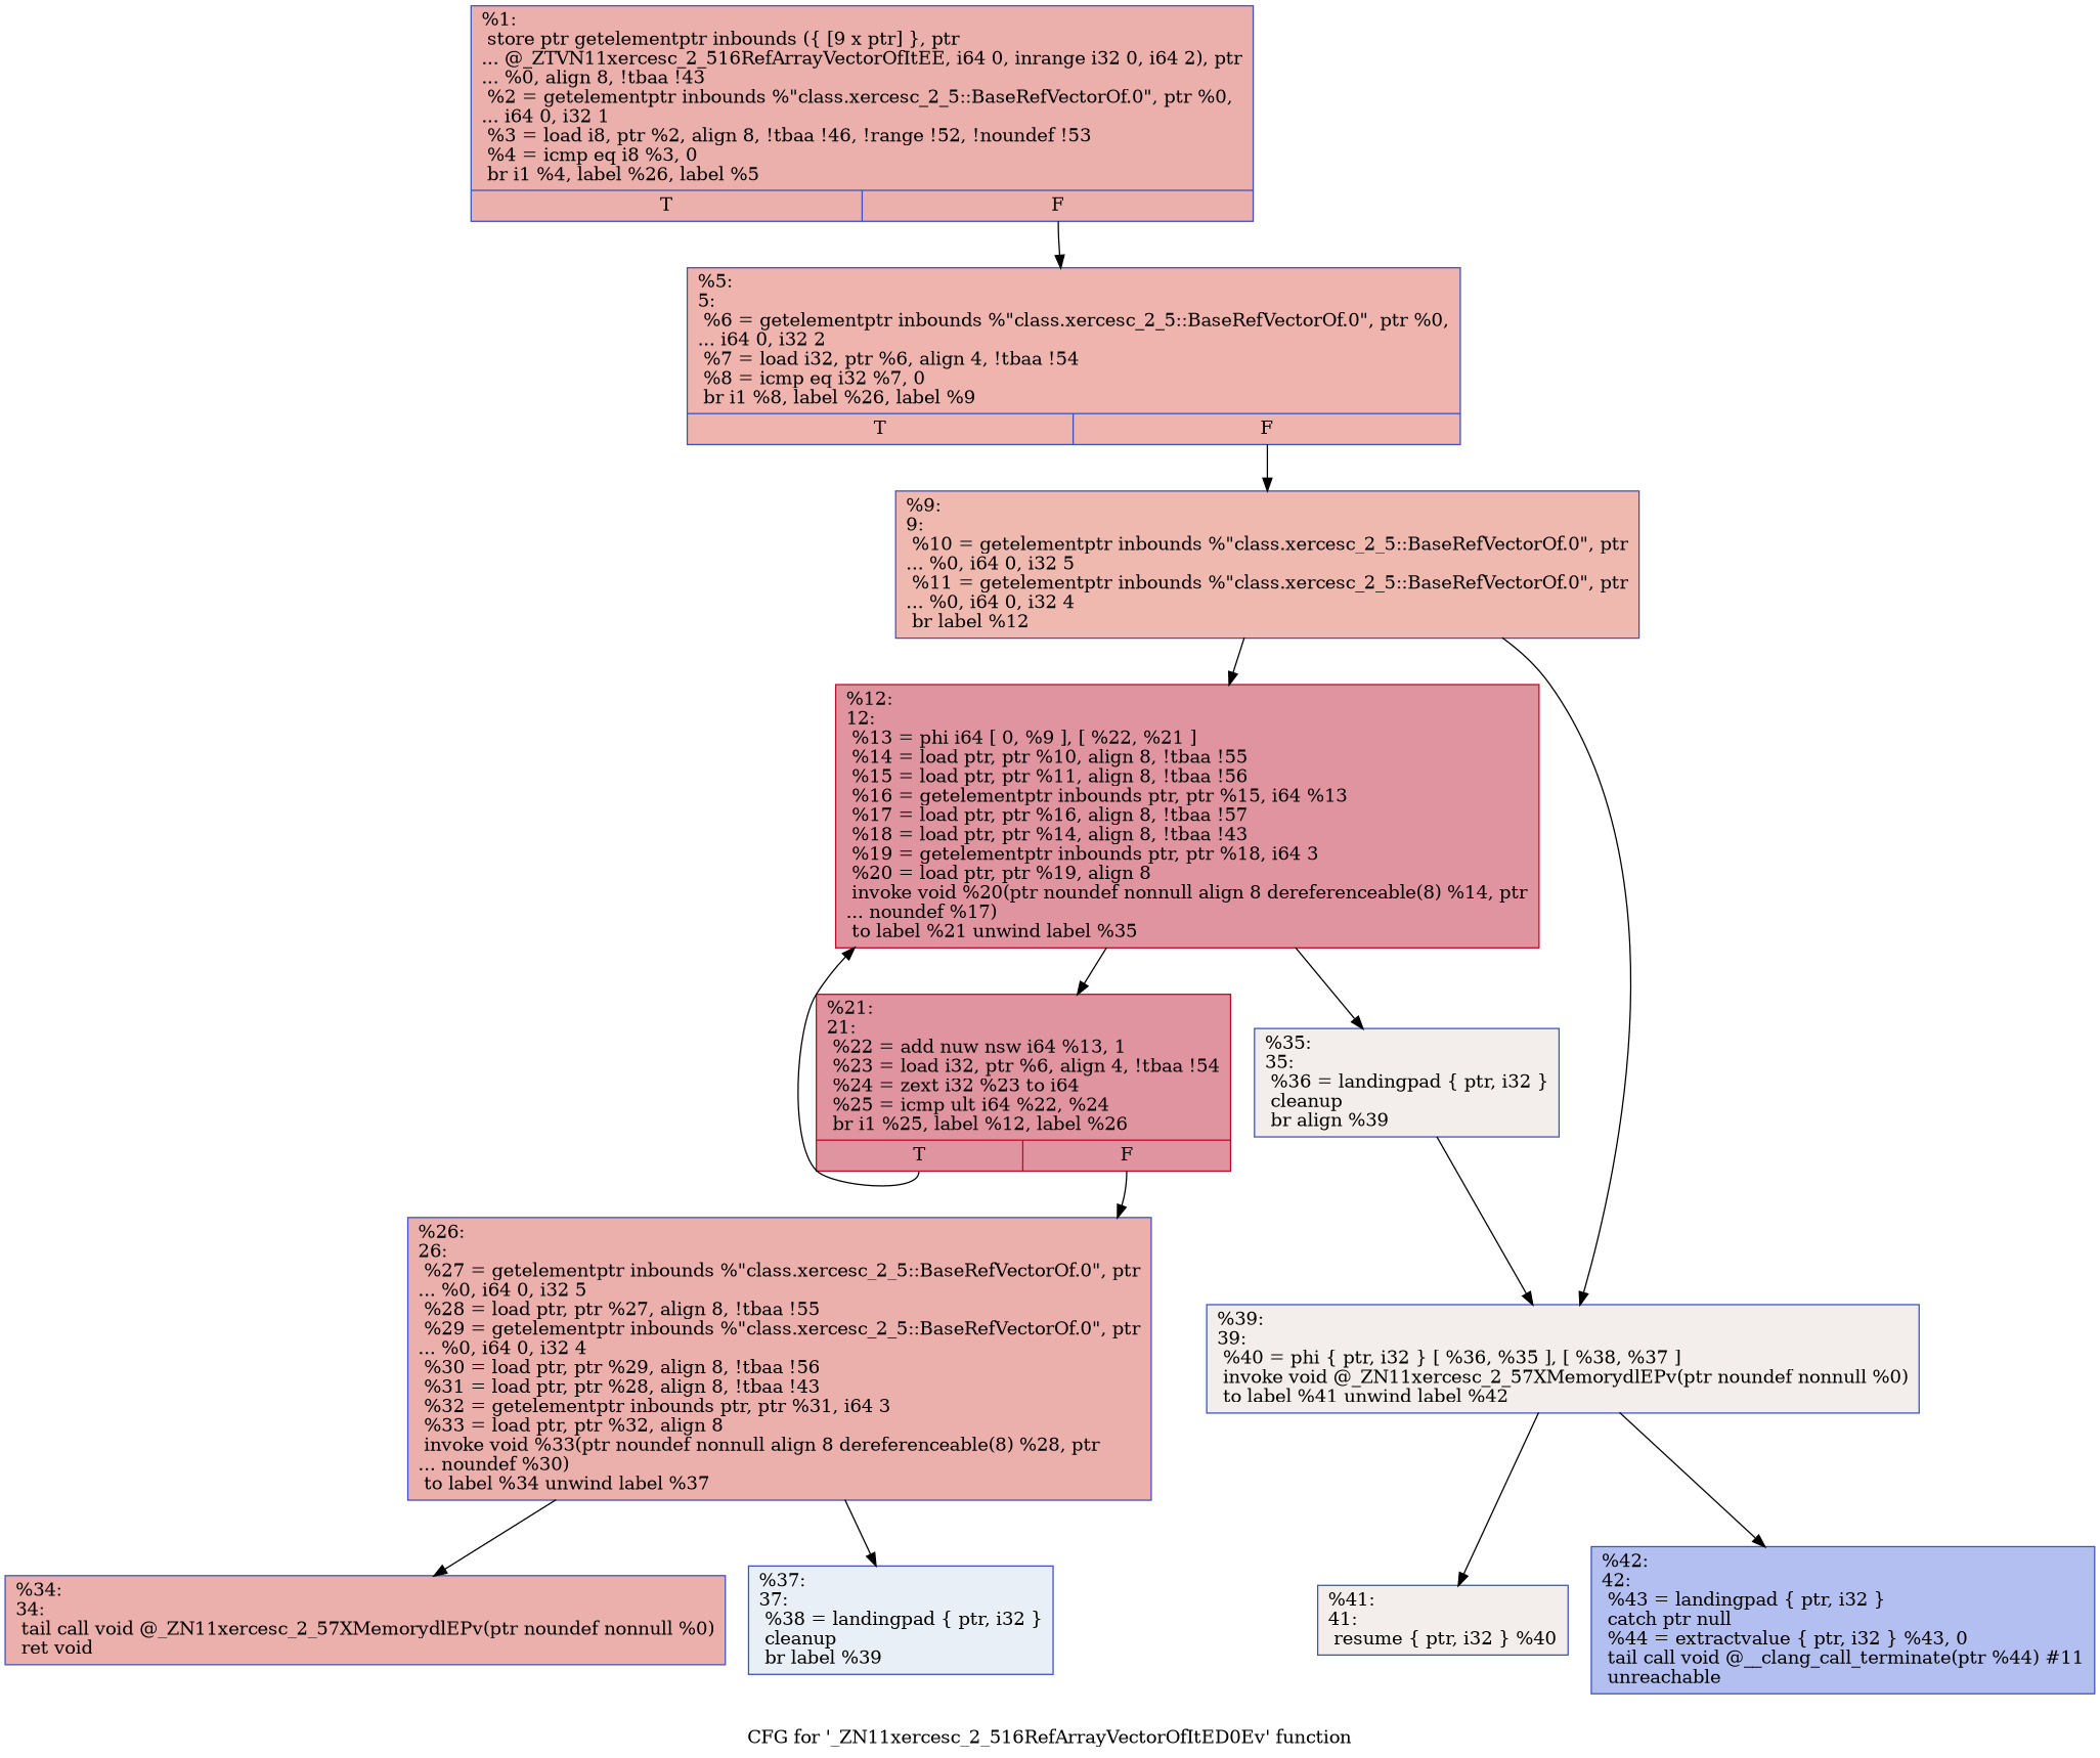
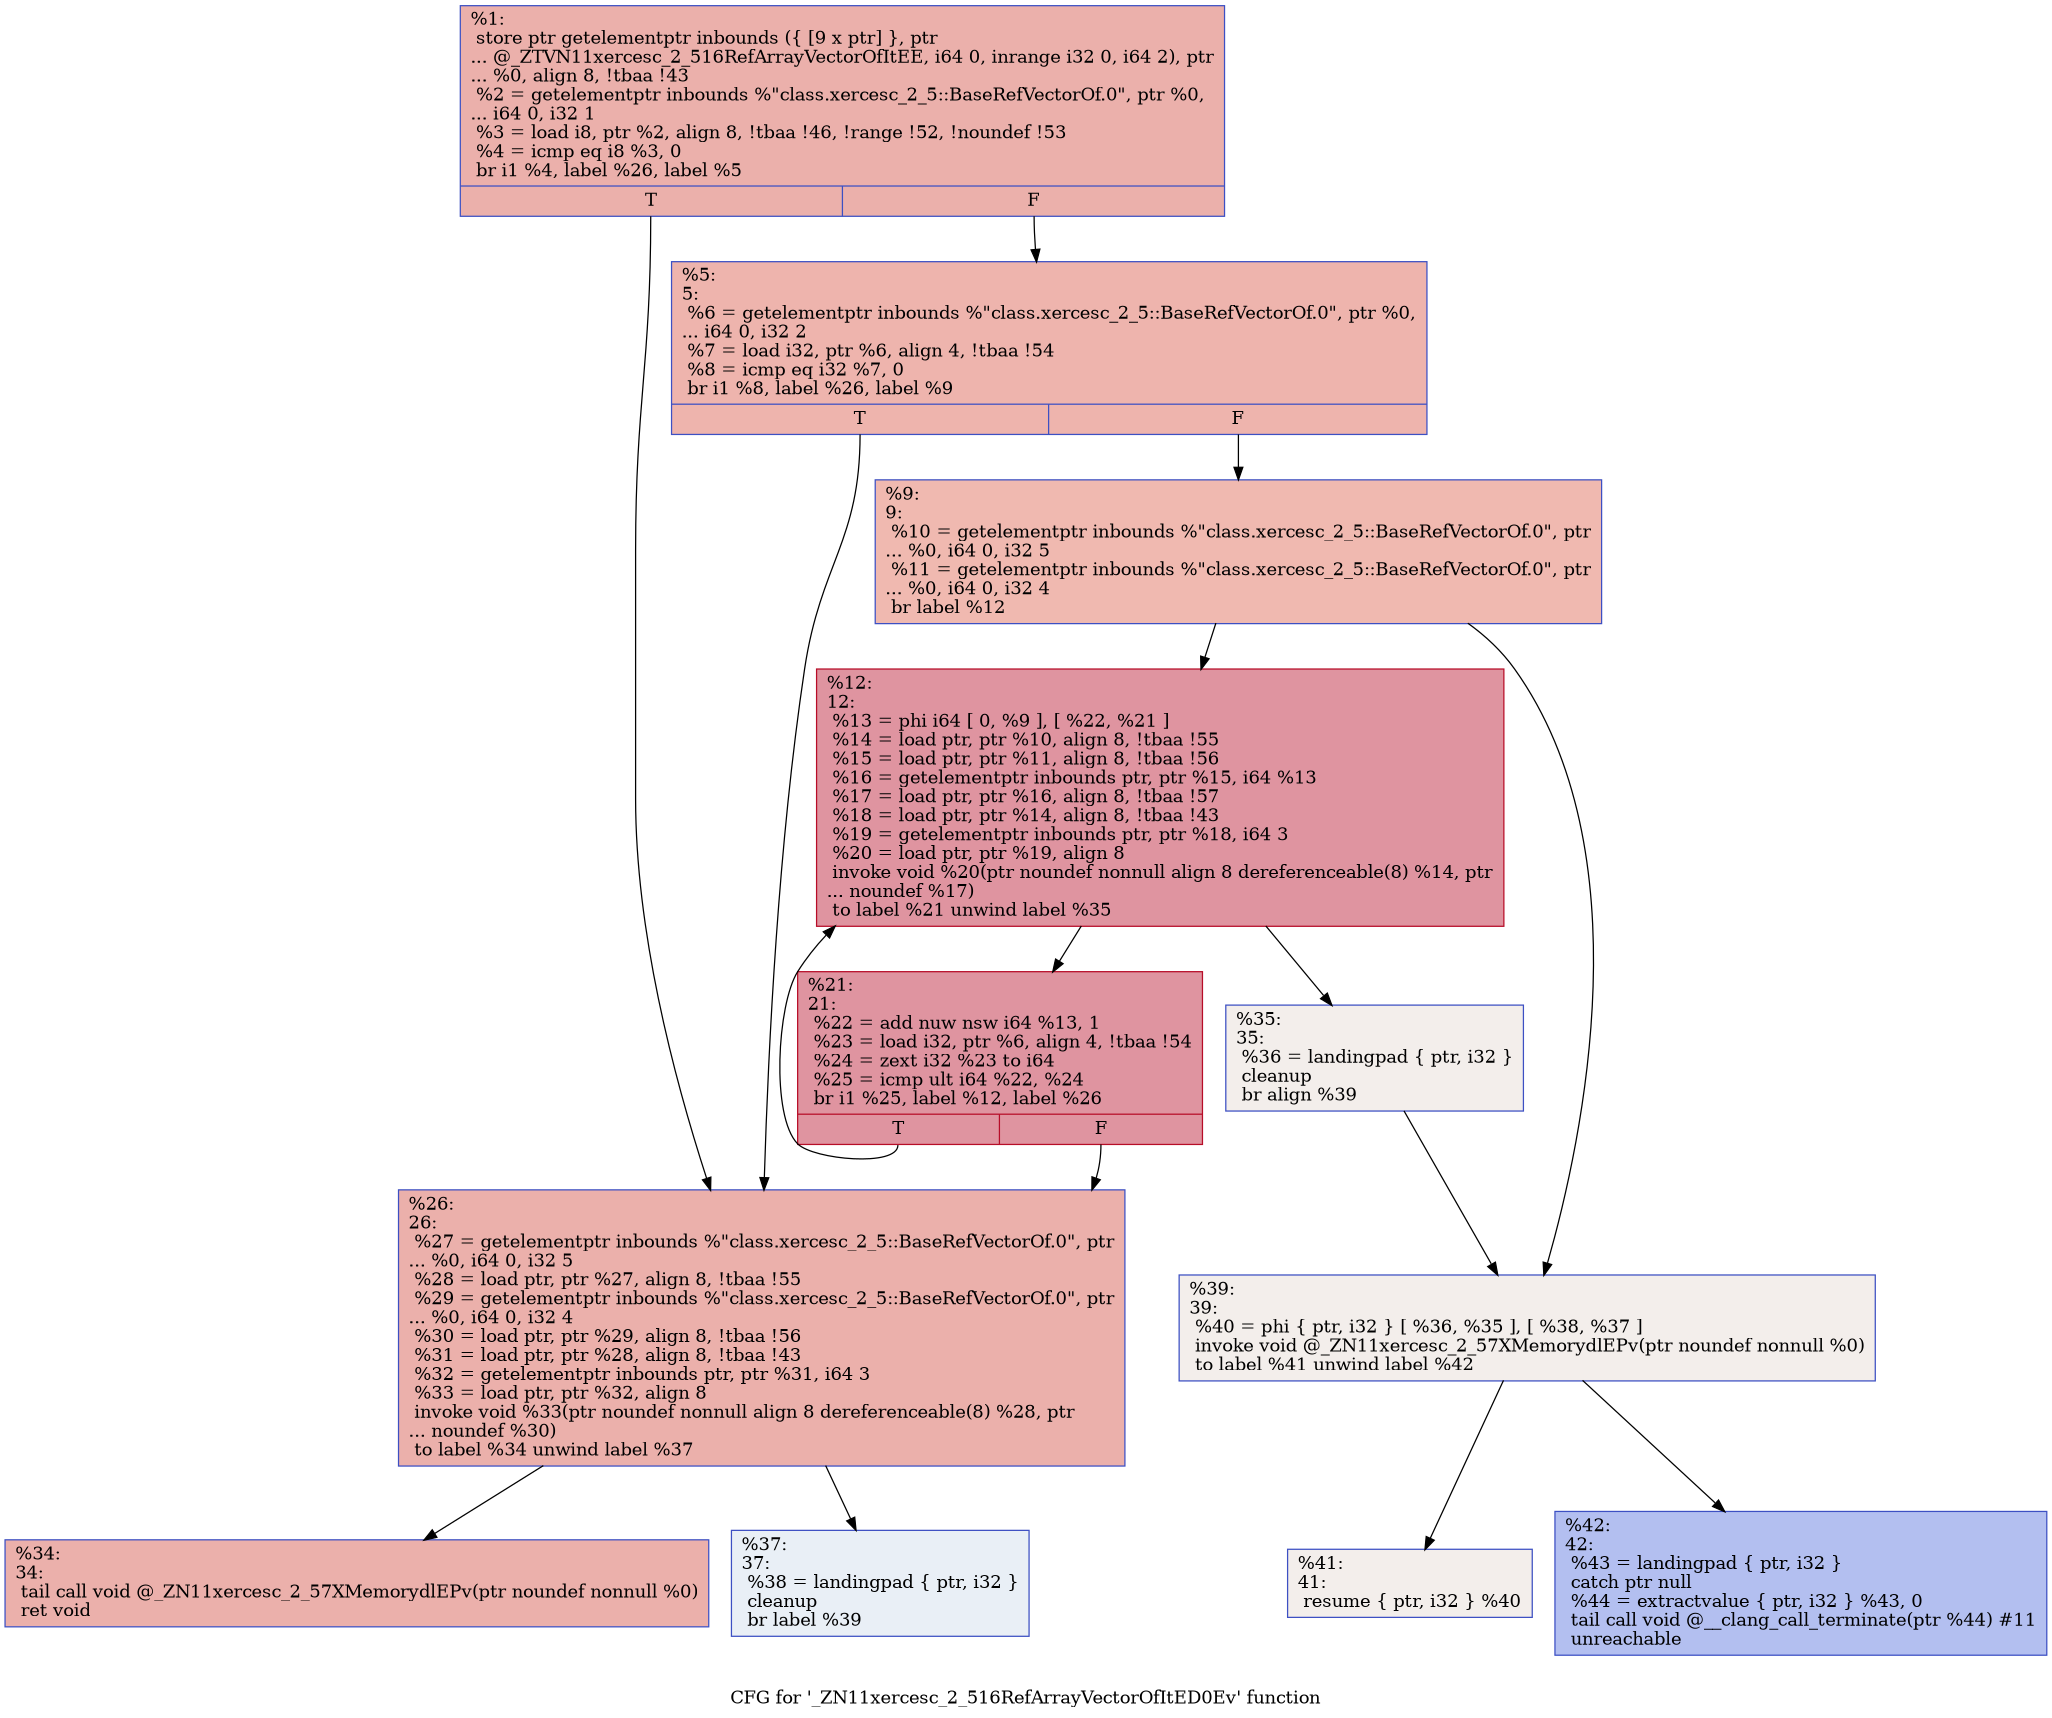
  digraph {
    label="CFG for '_ZN11xercesc_2_516RefArrayVectorOfItED0Ev' function"
    node [color="#3d50c3ff" fillcolor="#d24b4070" shape=record style=filled]
    n1 [label="{%1:\l  store ptr getelementptr inbounds (\{ [9 x ptr] \}, ptr\l... @_ZTVN11xercesc_2_516RefArrayVectorOfItEE, i64 0, inrange i32 0, i64 2), ptr\l... %0, align 8, !tbaa !43\l  %2 = getelementptr inbounds %\"class.xercesc_2_5::BaseRefVectorOf.0\", ptr %0,\l... i64 0, i32 1\l  %3 = load i8, ptr %2, align 8, !tbaa !46, !range !52, !noundef !53\l  %4 = icmp eq i8 %3, 0\l  br i1 %4, label %26, label %5\l|{<s0>T|<s1>F}}"]
    n2 [label="{%26:\l26:                                               \l  %27 = getelementptr inbounds %\"class.xercesc_2_5::BaseRefVectorOf.0\", ptr\l... %0, i64 0, i32 5\l  %28 = load ptr, ptr %27, align 8, !tbaa !55\l  %29 = getelementptr inbounds %\"class.xercesc_2_5::BaseRefVectorOf.0\", ptr\l... %0, i64 0, i32 4\l  %30 = load ptr, ptr %29, align 8, !tbaa !56\l  %31 = load ptr, ptr %28, align 8, !tbaa !43\l  %32 = getelementptr inbounds ptr, ptr %31, i64 3\l  %33 = load ptr, ptr %32, align 8\l  invoke void %33(ptr noundef nonnull align 8 dereferenceable(8) %28, ptr\l... noundef %30)\l          to label %34 unwind label %37\l}"]
    n3 [fillcolor="#d8564670" label="{%5:\l5:                                                \l  %6 = getelementptr inbounds %\"class.xercesc_2_5::BaseRefVectorOf.0\", ptr %0,\l... i64 0, i32 2\l  %7 = load i32, ptr %6, align 4, !tbaa !54\l  %8 = icmp eq i32 %7, 0\l  br i1 %8, label %26, label %9\l|{<s0>T|<s1>F}}"]
    n4 [label="{%34:\l34:                                               \l  tail call void @_ZN11xercesc_2_57XMemorydlEPv(ptr noundef nonnull %0)\l  ret void\l}"]
    n5 [fillcolor="#cedaeb70" label="{%37:\l37:                                               \l  %38 = landingpad \{ ptr, i32 \}\l          cleanup\l  br label %39\l}"]
    n6 [fillcolor="#de614d70" label="{%9:\l9:                                                \l  %10 = getelementptr inbounds %\"class.xercesc_2_5::BaseRefVectorOf.0\", ptr\l... %0, i64 0, i32 5\l  %11 = getelementptr inbounds %\"class.xercesc_2_5::BaseRefVectorOf.0\", ptr\l... %0, i64 0, i32 4\l  br label %12\l}"]
    n7 [color="#b70d28ff" fillcolor="#b70d2870" label="{%12:\l12:                                               \l  %13 = phi i64 [ 0, %9 ], [ %22, %21 ]\l  %14 = load ptr, ptr %10, align 8, !tbaa !55\l  %15 = load ptr, ptr %11, align 8, !tbaa !56\l  %16 = getelementptr inbounds ptr, ptr %15, i64 %13\l  %17 = load ptr, ptr %16, align 8, !tbaa !57\l  %18 = load ptr, ptr %14, align 8, !tbaa !43\l  %19 = getelementptr inbounds ptr, ptr %18, i64 3\l  %20 = load ptr, ptr %19, align 8\l  invoke void %20(ptr noundef nonnull align 8 dereferenceable(8) %14, ptr\l... noundef %17)\l          to label %21 unwind label %35\l}"]
    n8 [fillcolor="#e5d8d170" label="{%39:\l39:                                               \l  %40 = phi \{ ptr, i32 \} [ %36, %35 ], [ %38, %37 ]\l  invoke void @_ZN11xercesc_2_57XMemorydlEPv(ptr noundef nonnull %0)\l          to label %41 unwind label %42\l}"]
    n9 [color="#b70d28ff" fillcolor="#b70d2870" label="{%21:\l21:                                               \l  %22 = add nuw nsw i64 %13, 1\l  %23 = load i32, ptr %6, align 4, !tbaa !54\l  %24 = zext i32 %23 to i64\l  %25 = icmp ult i64 %22, %24\l  br i1 %25, label %12, label %26\l|{<s0>T|<s1>F}}"]
    n10 [fillcolor="#e5d8d170" label="{%35:\l35:                                               \l  %36 = landingpad \{ ptr, i32 \}\l          cleanup\l  br align %39\l}"]
    n11 [fillcolor="#e5d8d170" label="{%41:\l41:                                               \l  resume \{ ptr, i32 \} %40\l}"]
    n12 [fillcolor="#536edd70" label="{%42:\l42:                                               \l  %43 = landingpad \{ ptr, i32 \}\l          catch ptr null\l  %44 = extractvalue \{ ptr, i32 \} %43, 0\l  tail call void @__clang_call_terminate(ptr %44) #11\l  unreachable\l}"]
+   n1 -> n2 [tailport=s0]
    n1 -> n3 [tailport=s1]
    n2 -> n4
    n2 -> n5
+   n3 -> n2 [tailport=s0]
    n3 -> n6 [tailport=s1]
    n6 -> n7
    n6 -> n8
    n7 -> n9
    n7 -> n10
    n8 -> n11
    n8 -> n12
    n9 -> n2 [tailport=s1]
    n9 -> n7 [tailport=s0]
    n10 -> n8
  }
